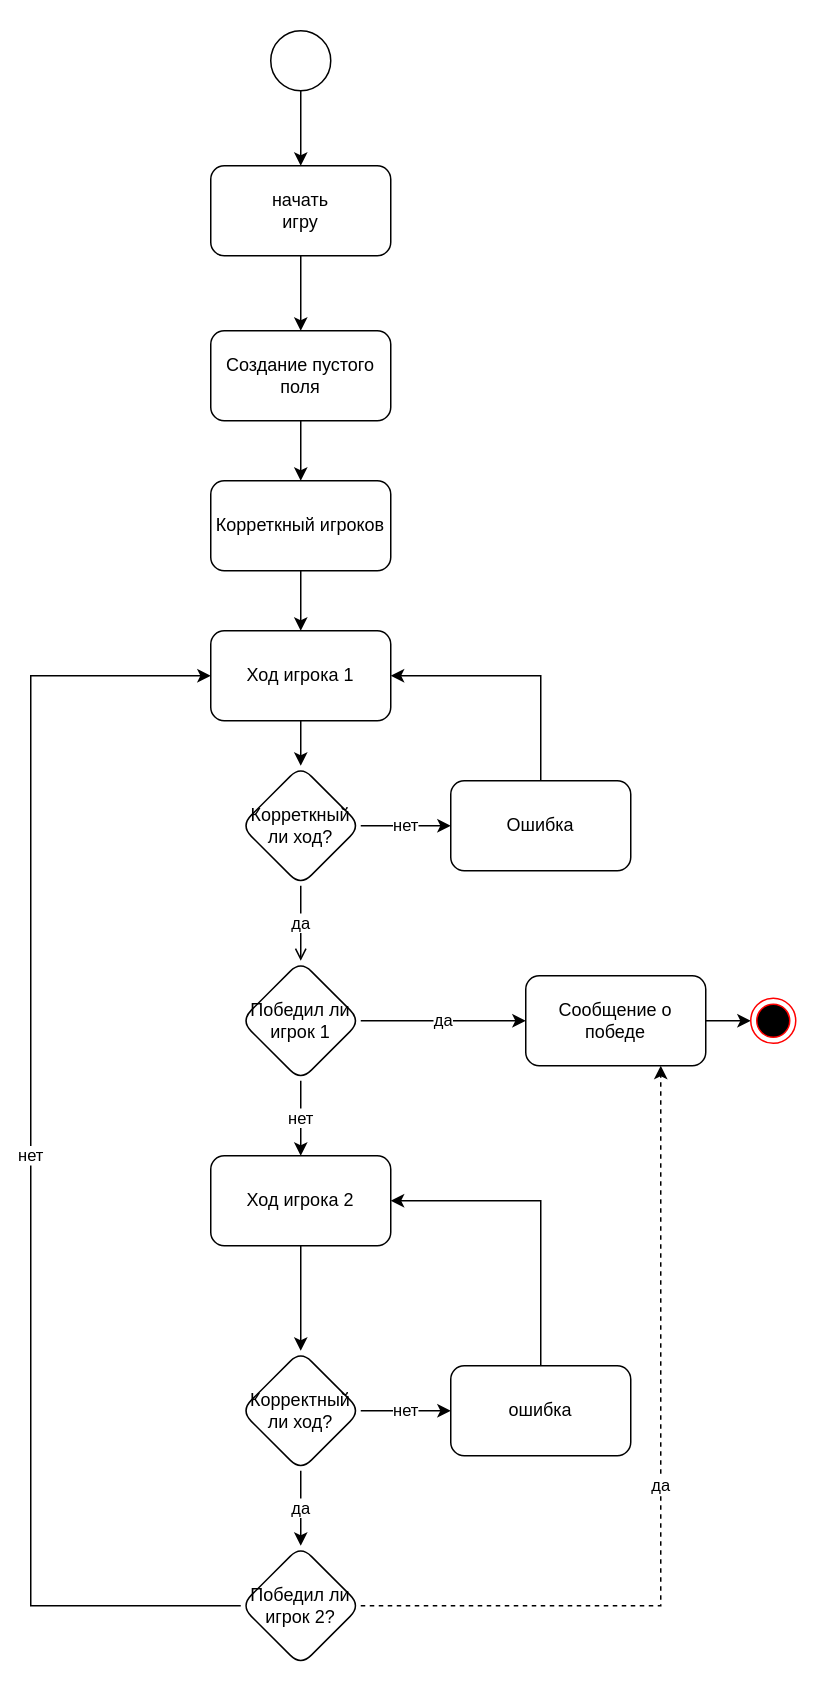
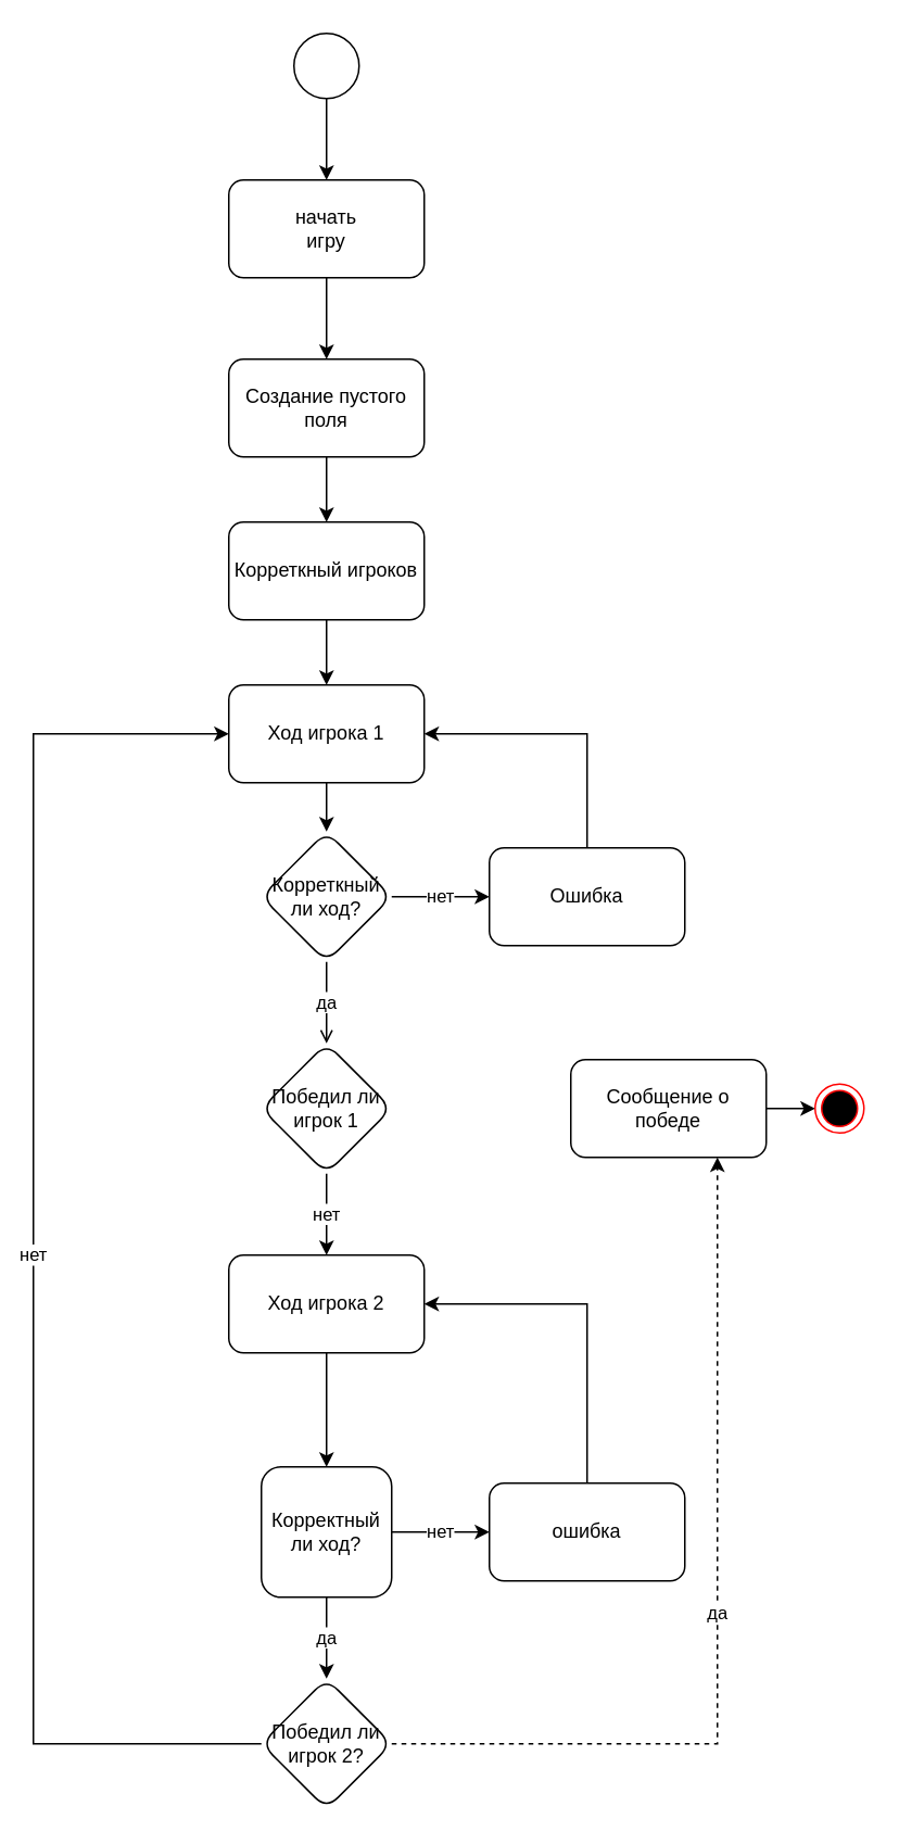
  <mxCell id="0" />
  <mxCell id="1" parent="0" />
  <mxCell id="2" style="edgeStyle=orthogonalEdgeStyle;rounded=0;orthogonalLoop=1;jettySize=auto;html=1;" edge="1" parent="1" source="3" target="5"><mxGeometry relative="1" as="geometry" /></mxCell>
  <mxCell id="3" value="" style="ellipse;whiteSpace=wrap;html=1;aspect=fixed;" vertex="1" parent="1"><mxGeometry x="180" y="20" width="40" height="40" as="geometry" /></mxCell>
  <mxCell id="4" value="" style="edgeStyle=orthogonalEdgeStyle;rounded=0;orthogonalLoop=1;jettySize=auto;html=1;" edge="1" parent="1" source="5" target="7"><mxGeometry relative="1" as="geometry" /></mxCell>
  <mxCell id="5" value="начать&lt;br&gt;игру" style="rounded=1;whiteSpace=wrap;html=1;" vertex="1" parent="1"><mxGeometry x="140" y="110" width="120" height="60" as="geometry" /></mxCell>
  <mxCell id="6" value="" style="edgeStyle=orthogonalEdgeStyle;rounded=0;orthogonalLoop=1;jettySize=auto;html=1;" edge="1" parent="1" source="7" target="9"><mxGeometry relative="1" as="geometry" /></mxCell>
  <mxCell id="7" value="Создание пустого поля" style="whiteSpace=wrap;html=1;rounded=1;" vertex="1" parent="1"><mxGeometry x="140" y="220" width="120" height="60" as="geometry" /></mxCell>
  <mxCell id="8" value="" style="edgeStyle=orthogonalEdgeStyle;rounded=0;orthogonalLoop=1;jettySize=auto;html=1;" edge="1" parent="1" source="9" target="11"><mxGeometry relative="1" as="geometry" /></mxCell>
  <mxCell id="9" value="Корреткный игроков" style="whiteSpace=wrap;html=1;rounded=1;" vertex="1" parent="1"><mxGeometry x="140" y="320" width="120" height="60" as="geometry" /></mxCell>
  <mxCell id="10" value="" style="edgeStyle=orthogonalEdgeStyle;rounded=0;orthogonalLoop=1;jettySize=auto;html=1;" edge="1" parent="1" source="11" target="14"><mxGeometry relative="1" as="geometry" /></mxCell>
  <mxCell id="11" value="Ход игрока 1" style="whiteSpace=wrap;html=1;rounded=1;" vertex="1" parent="1"><mxGeometry x="140" y="420" width="120" height="60" as="geometry" /></mxCell>
  <mxCell id="12" value="да" style="edgeStyle=orthogonalEdgeStyle;rounded=0;orthogonalLoop=1;jettySize=auto;html=1;endArrow=open;" edge="1" parent="1" source="14" target="17"><mxGeometry relative="1" as="geometry" /></mxCell>
  <mxCell id="13" value="нет" style="edgeStyle=orthogonalEdgeStyle;rounded=0;orthogonalLoop=1;jettySize=auto;html=1;" edge="1" parent="1" source="14" target="19"><mxGeometry relative="1" as="geometry" /></mxCell>
  <mxCell id="14" value="Корреткный ли ход?" style="rhombus;whiteSpace=wrap;html=1;rounded=1;" vertex="1" parent="1"><mxGeometry x="160" y="510" width="80" height="80" as="geometry" /></mxCell>
- <mxCell id="15" value="да" style="edgeStyle=orthogonalEdgeStyle;rounded=0;orthogonalLoop=1;jettySize=auto;html=1;" edge="1" parent="1" source="17" target="21"><mxGeometry relative="1" as="geometry" /></mxCell>
  <mxCell id="16" value="нет" style="edgeStyle=orthogonalEdgeStyle;rounded=0;orthogonalLoop=1;jettySize=auto;html=1;" edge="1" parent="1" source="17" target="24"><mxGeometry relative="1" as="geometry" /></mxCell>
  <mxCell id="17" value="Победил ли игрок 1" style="rhombus;whiteSpace=wrap;html=1;rounded=1;" vertex="1" parent="1"><mxGeometry x="160" y="640" width="80" height="80" as="geometry" /></mxCell>
  <mxCell id="18" style="edgeStyle=orthogonalEdgeStyle;rounded=0;orthogonalLoop=1;jettySize=auto;html=1;entryX=1;entryY=0.5;entryDx=0;entryDy=0;exitX=0.5;exitY=0;exitDx=0;exitDy=0;" edge="1" parent="1" source="19" target="11"><mxGeometry relative="1" as="geometry" /></mxCell>
  <mxCell id="19" value="Ошибка" style="whiteSpace=wrap;html=1;rounded=1;" vertex="1" parent="1"><mxGeometry x="300" y="520" width="120" height="60" as="geometry" /></mxCell>
  <mxCell id="20" style="edgeStyle=orthogonalEdgeStyle;rounded=0;orthogonalLoop=1;jettySize=auto;html=1;entryX=0;entryY=0.5;entryDx=0;entryDy=0;" edge="1" parent="1" source="21" target="22"><mxGeometry relative="1" as="geometry" /></mxCell>
  <mxCell id="21" value="Сообщение о победе" style="whiteSpace=wrap;html=1;rounded=1;" vertex="1" parent="1"><mxGeometry x="350" y="650" width="120" height="60" as="geometry" /></mxCell>
  <mxCell id="22" value="" style="ellipse;html=1;shape=endState;fillColor=#000000;strokeColor=#ff0000;" vertex="1" parent="1"><mxGeometry x="500" y="665" width="30" height="30" as="geometry" /></mxCell>
  <mxCell id="23" value="" style="edgeStyle=orthogonalEdgeStyle;rounded=0;orthogonalLoop=1;jettySize=auto;html=1;" edge="1" parent="1" source="24" target="27"><mxGeometry relative="1" as="geometry" /></mxCell>
  <mxCell id="24" value="Ход игрока 2" style="whiteSpace=wrap;html=1;rounded=1;" vertex="1" parent="1"><mxGeometry x="140" y="770" width="120" height="60" as="geometry" /></mxCell>
  <mxCell id="25" value="нет" style="edgeStyle=orthogonalEdgeStyle;rounded=0;orthogonalLoop=1;jettySize=auto;html=1;" edge="1" parent="1" source="27" target="29"><mxGeometry relative="1" as="geometry" /></mxCell>
  <mxCell id="26" value="да" style="edgeStyle=orthogonalEdgeStyle;rounded=0;orthogonalLoop=1;jettySize=auto;html=1;" edge="1" parent="1" source="27" target="32"><mxGeometry relative="1" as="geometry" /></mxCell>
- <mxCell id="27" value="Корректный ли ход?" style="rhombus;whiteSpace=wrap;html=1;rounded=1;" vertex="1" parent="1"><mxGeometry x="160" y="900" width="80" height="80" as="geometry" /></mxCell>
+ <mxCell id="27" value="Корректный ли ход?" style="whiteSpace=wrap;html=1;rounded=1;" vertex="1" parent="1"><mxGeometry x="160" y="900" width="80" height="80" as="geometry" /></mxCell>
  <mxCell id="28" style="edgeStyle=orthogonalEdgeStyle;rounded=0;orthogonalLoop=1;jettySize=auto;html=1;entryX=1;entryY=0.5;entryDx=0;entryDy=0;" edge="1" parent="1" source="29" target="24"><mxGeometry relative="1" as="geometry"><Array as="points"><mxPoint x="360" y="800" /></Array></mxGeometry></mxCell>
  <mxCell id="29" value="ошибка" style="whiteSpace=wrap;html=1;rounded=1;" vertex="1" parent="1"><mxGeometry x="300" y="910" width="120" height="60" as="geometry" /></mxCell>
  <mxCell id="30" value="да" style="edgeStyle=orthogonalEdgeStyle;rounded=0;orthogonalLoop=1;jettySize=auto;html=1;entryX=0.75;entryY=1;entryDx=0;entryDy=0;dashed=1;" edge="1" parent="1" source="32" target="21"><mxGeometry relative="1" as="geometry"><Array as="points"><mxPoint x="440" y="1070" /></Array></mxGeometry></mxCell>
  <mxCell id="31" value="нет" style="edgeStyle=orthogonalEdgeStyle;rounded=0;orthogonalLoop=1;jettySize=auto;html=1;entryX=0;entryY=0.5;entryDx=0;entryDy=0;" edge="1" parent="1" source="32" target="11"><mxGeometry relative="1" as="geometry"><Array as="points"><mxPoint x="20" y="1070" /><mxPoint x="20" y="450" /></Array></mxGeometry></mxCell>
  <mxCell id="32" value="Победил ли игрок 2?" style="rhombus;whiteSpace=wrap;html=1;rounded=1;" vertex="1" parent="1"><mxGeometry x="160" y="1030" width="80" height="80" as="geometry" /></mxCell>
